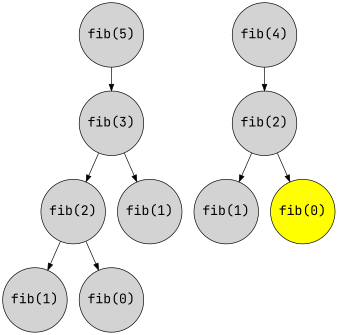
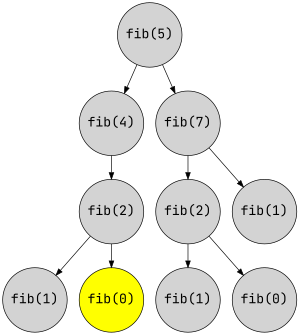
  digraph {
    fontname="JetBrains Mono"
    node [fillcolor=lightgray fontname="JetBrains Mono" fontsize=20 shape=circle style=filled]
    edge [fontname="JetBrains Mono"]
    n1 [height=1.0 label="fib(5)" width=1.0]
    n2 [height=1.0 label="fib(4)" width=1.0]
-   n3 [height=1.0 label="fib(3)" width=1.0]
+   n3 [height=1.0 label="fib(7)" width=1.0]
    n4 [height=1.0 label="fib(2)" width=1.0]
    n5 [height=1.0 label="fib(2)" width=1.0]
    n6 [height=1.0 label="fib(1)" width=1.0]
    n7 [height=1.0 label="fib(1)" width=1.0]
    n8 [fillcolor=yellow height=1.0 label="fib(0)" width=1.0]
    n9 [height=1.0 label="fib(1)" width=1.0]
    n10 [height=1.0 label="fib(0)" width=1.0]
+   n1 -> n2
    n1 -> n3
    n2 -> n4
    n3 -> n5
    n3 -> n6
    n4 -> n7
    n4 -> n8
    n5 -> n9
    n5 -> n10
  }
